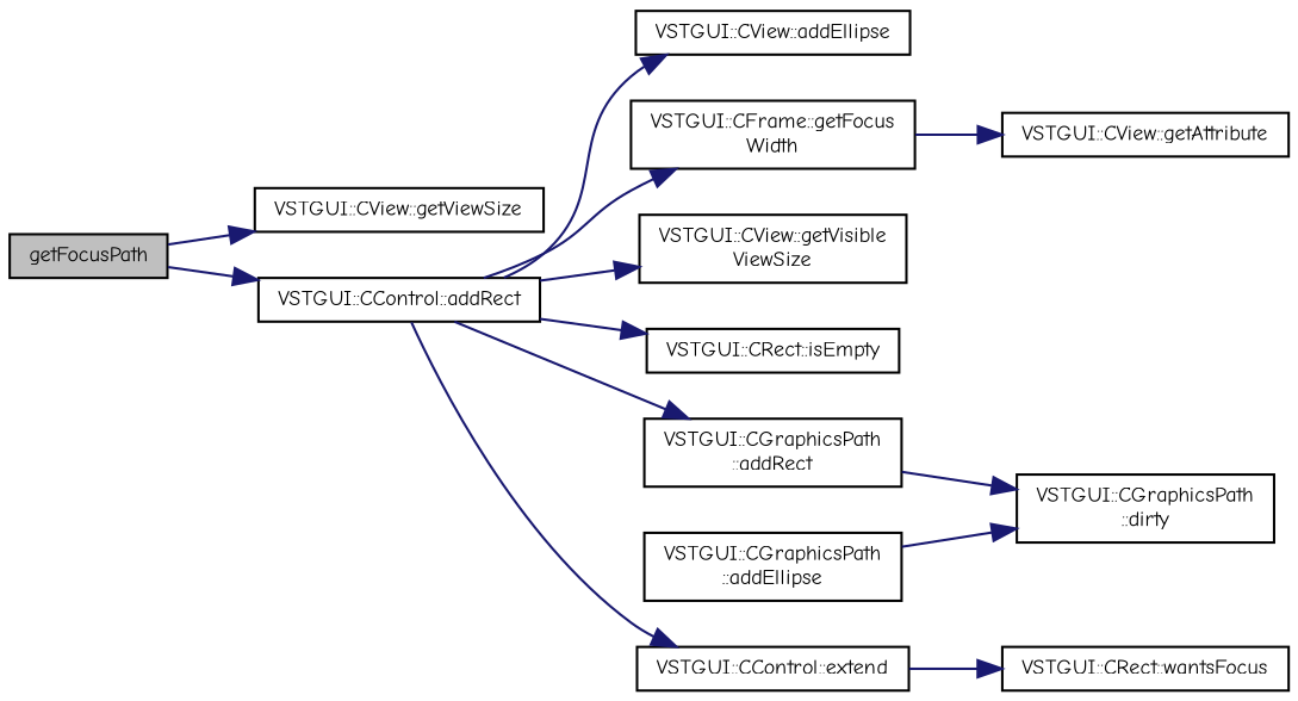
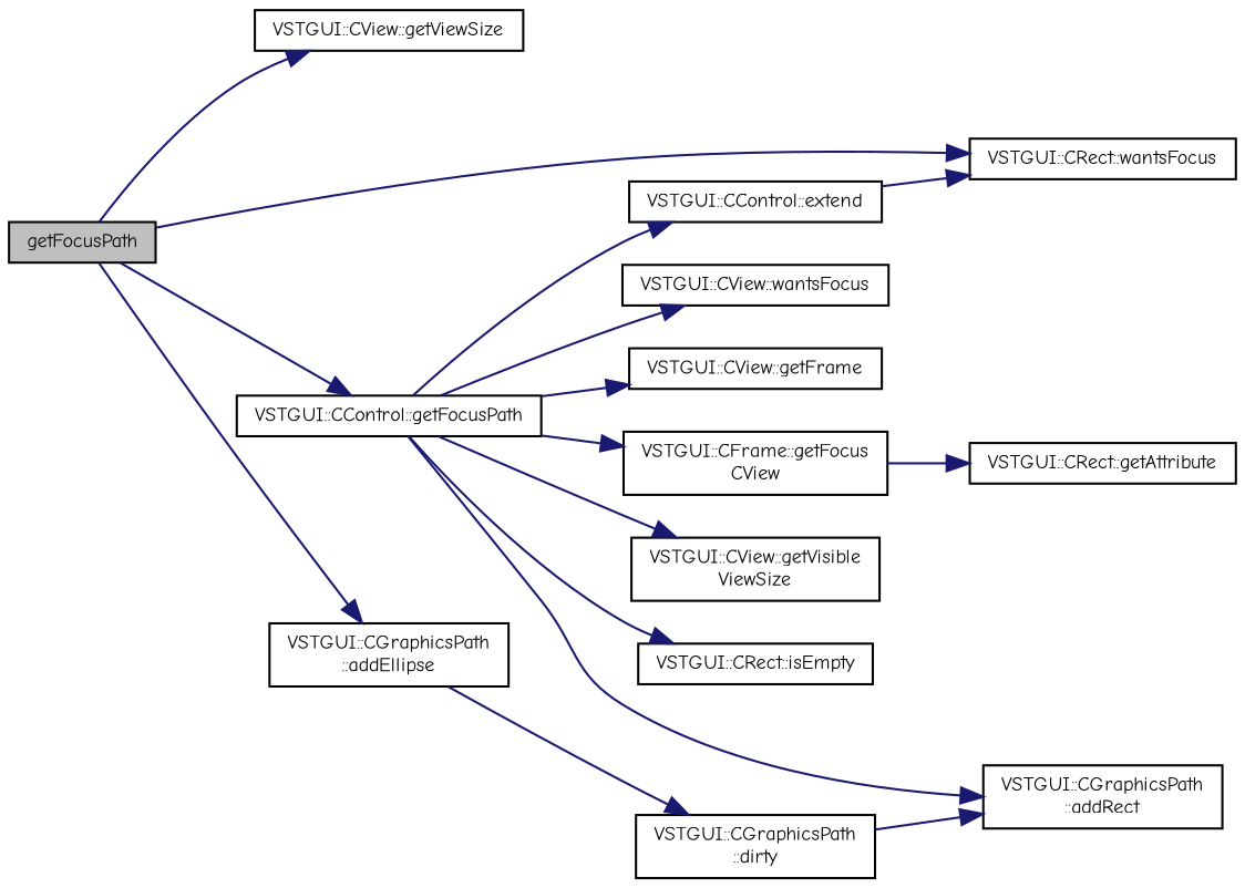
  digraph {
    fontname="Comic Neue"
    rankdir=LR
    node [color=black fontname="Comic Neue" fontsize=9 shape=record]
    edge [color=midnightblue fontname="Comic Neue" fontsize=9 labelfontname=Arial labelfontsize=9 style=solid]
    n1 [fillcolor=grey75 fontcolor=black height=0.2 label=getFocusPath style=filled width=0.4]
    n2 [height=0.2 label="VSTGUI::CView::getViewSize" width=0.4]
    n3 [height=0.2 label="VSTGUI::CRect::wantsFocus" width=0.4]
    n4 [height=0.2 label="VSTGUI::CGraphicsPath\l::addEllipse" width=0.4]
-   n5 [height=0.2 label="VSTGUI::CControl::addRect" width=0.4]
-   n6 [height=0.2 label="VSTGUI::CView::addEllipse" width=0.4]
+   n5 [height=0.2 label="VSTGUI::CControl::getFocusPath" width=0.4]
+   n6 [height=0.2 label="VSTGUI::CView::wantsFocus" width=0.4]
    n7 [height=0.2 label="VSTGUI::CGraphicsPath\l::dirty" width=0.4]
-   n9 [height=0.2 label="VSTGUI::CFrame::getFocus\lWidth" width=0.4]
+   n8 [height=0.2 label="VSTGUI::CView::getFrame" width=0.4]
+   n9 [height=0.2 label="VSTGUI::CFrame::getFocus\lCView" width=0.4]
    n10 [height=0.2 label="VSTGUI::CView::getVisible\lViewSize" width=0.4]
    n11 [height=0.2 label="VSTGUI::CRect::isEmpty" width=0.4]
    n12 [height=0.2 label="VSTGUI::CGraphicsPath\l::addRect" width=0.4]
    n13 [height=0.2 label="VSTGUI::CControl::extend" width=0.4]
-   n14 [height=0.2 label="VSTGUI::CView::getAttribute" width=0.4]
+   n14 [height=0.2 label="VSTGUI::CRect::getAttribute" width=0.4]
    n1 -> n2
+   n1 -> n3
+   n1 -> n4
    n1 -> n5
    n4 -> n7
    n5 -> n6
+   n5 -> n8
    n5 -> n9
    n5 -> n10
    n5 -> n11
    n5 -> n12
    n5 -> n13
    n9 -> n14
-   n12 -> n7
+   n7 -> n12
    n13 -> n3
  }
